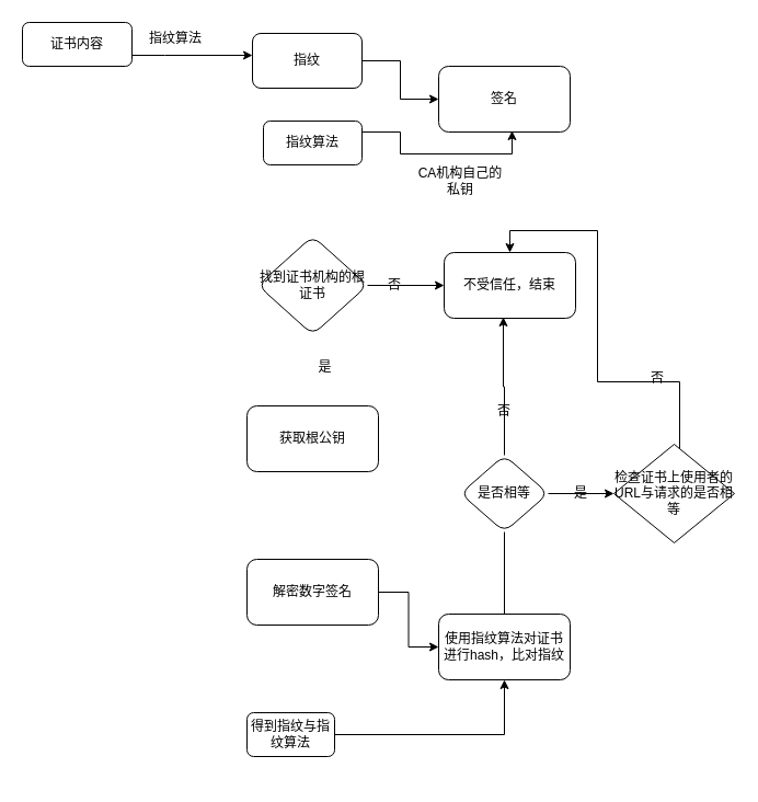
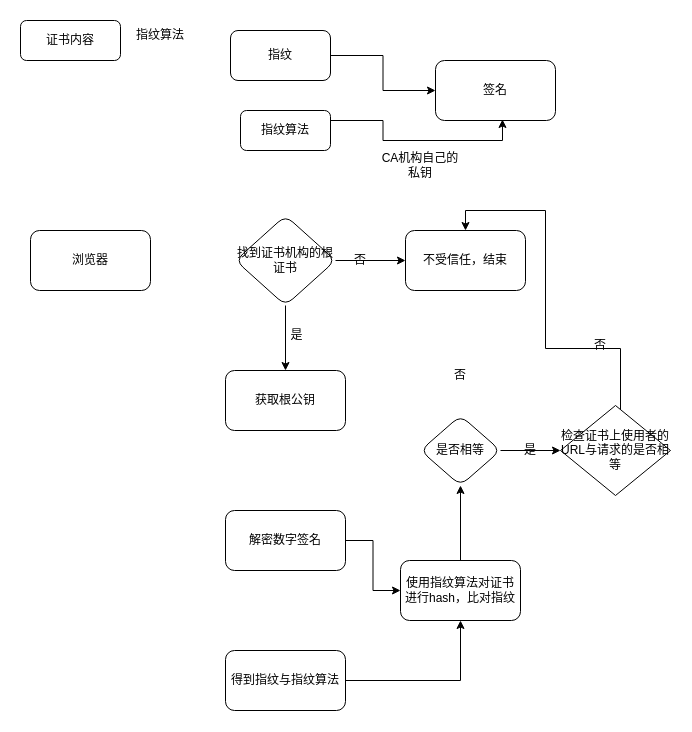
  <mxCell id="0" />
  <mxCell id="1" parent="0" />
- <mxCell id="2" value="" style="edgeStyle=orthogonalEdgeStyle;rounded=0;orthogonalLoop=1;jettySize=auto;html=1;" parent="1" source="3" target="7" edge="1"><mxGeometry relative="1" as="geometry"><Array as="points"><mxPoint x="150" y="50" /><mxPoint x="150" y="50" /></Array></mxGeometry></mxCell>
  <mxCell id="3" value="证书内容" style="rounded=1;whiteSpace=wrap;html=1;fontSize=12;glass=0;strokeWidth=1;shadow=0;" parent="1" vertex="1"><mxGeometry x="20" y="20" width="100" height="40" as="geometry" /></mxCell>
  <mxCell id="4" style="edgeStyle=orthogonalEdgeStyle;rounded=0;orthogonalLoop=1;jettySize=auto;html=1;exitX=1;exitY=0.25;exitDx=0;exitDy=0;entryX=0.558;entryY=0.983;entryDx=0;entryDy=0;entryPerimeter=0;" parent="1" source="5" target="9" edge="1"><mxGeometry relative="1" as="geometry" /></mxCell>
  <mxCell id="5" value="指纹算法" style="rounded=1;whiteSpace=wrap;html=1;fontSize=12;glass=0;strokeWidth=1;shadow=0;" parent="1" vertex="1"><mxGeometry x="240" y="110" width="90" height="40" as="geometry" /></mxCell>
  <mxCell id="6" style="edgeStyle=orthogonalEdgeStyle;rounded=0;orthogonalLoop=1;jettySize=auto;html=1;exitX=1;exitY=0.5;exitDx=0;exitDy=0;" parent="1" source="7" target="9" edge="1"><mxGeometry relative="1" as="geometry" /></mxCell>
  <mxCell id="7" value="指纹" style="whiteSpace=wrap;html=1;rounded=1;glass=0;strokeWidth=1;shadow=0;" parent="1" vertex="1"><mxGeometry x="230" y="30" width="100" height="50" as="geometry" /></mxCell>
  <mxCell id="8" value="指纹算法" style="text;html=1;strokeColor=none;fillColor=none;align=center;verticalAlign=middle;whiteSpace=wrap;rounded=0;" parent="1" vertex="1"><mxGeometry x="130" y="20" width="60" height="30" as="geometry" /></mxCell>
- <mxCell id="9" value="签名" style="rounded=1;whiteSpace=wrap;html=1;" parent="1" vertex="1"><mxGeometry x="400" y="60" width="120" height="60" as="geometry" /></mxCell>
+ <mxCell id="9" value="签名" style="rounded=1;whiteSpace=wrap;html=1;" parent="1" vertex="1"><mxGeometry x="435" y="60" width="120" height="60" as="geometry" /></mxCell>
  <mxCell id="10" value="CA机构自己的私钥" style="text;html=1;strokeColor=none;fillColor=none;align=center;verticalAlign=middle;whiteSpace=wrap;rounded=0;" parent="1" vertex="1"><mxGeometry x="380" y="150" width="80" height="30" as="geometry" /></mxCell>
+ <mxCell id="11" value="浏览器" style="rounded=1;whiteSpace=wrap;html=1;" parent="1" vertex="1"><mxGeometry x="30" y="230" width="120" height="60" as="geometry" /></mxCell>
  <mxCell id="12" value="" style="edgeStyle=orthogonalEdgeStyle;rounded=0;orthogonalLoop=1;jettySize=auto;html=1;" parent="1" source="14" target="15" edge="1"><mxGeometry relative="1" as="geometry"><Array as="points"><mxPoint x="360" y="260" /><mxPoint x="360" y="260" /></Array></mxGeometry></mxCell>
+ <mxCell id="13" value="" style="edgeStyle=orthogonalEdgeStyle;rounded=0;orthogonalLoop=1;jettySize=auto;html=1;" parent="1" source="14" target="16" edge="1"><mxGeometry relative="1" as="geometry" /></mxCell>
  <mxCell id="14" value="找到证书机构的根证书" style="rhombus;whiteSpace=wrap;html=1;rounded=1;" parent="1" vertex="1"><mxGeometry x="235" y="215" width="100" height="90" as="geometry" /></mxCell>
  <mxCell id="15" value="不受信任，结束" style="whiteSpace=wrap;html=1;rounded=1;" parent="1" vertex="1"><mxGeometry x="405" y="230" width="120" height="60" as="geometry" /></mxCell>
  <mxCell id="16" value="获取根公钥" style="whiteSpace=wrap;html=1;rounded=1;" parent="1" vertex="1"><mxGeometry x="225" y="370" width="120" height="60" as="geometry" /></mxCell>
  <mxCell id="17" value="" style="edgeStyle=orthogonalEdgeStyle;rounded=0;orthogonalLoop=1;jettySize=auto;html=1;" parent="1" source="18" target="22" edge="1"><mxGeometry relative="1" as="geometry" /></mxCell>
  <mxCell id="18" value="解密数字签名" style="whiteSpace=wrap;html=1;rounded=1;" parent="1" vertex="1"><mxGeometry x="225" y="510" width="120" height="60" as="geometry" /></mxCell>
  <mxCell id="19" value="" style="edgeStyle=orthogonalEdgeStyle;rounded=0;orthogonalLoop=1;jettySize=auto;html=1;" parent="1" source="20" target="22" edge="1"><mxGeometry relative="1" as="geometry" /></mxCell>
- <mxCell id="20" value="得到指纹与指纹算法" style="whiteSpace=wrap;html=1;rounded=1;" parent="1" vertex="1"><mxGeometry x="225" y="650" width="80" height="40" as="geometry" /></mxCell>
- <mxCell id="21" value="" style="edgeStyle=orthogonalEdgeStyle;rounded=0;orthogonalLoop=1;jettySize=auto;html=1;endArrow=none;" parent="1" source="22" target="25" edge="1"><mxGeometry relative="1" as="geometry" /></mxCell>
+ <mxCell id="20" value="得到指纹与指纹算法" style="whiteSpace=wrap;html=1;rounded=1;" parent="1" vertex="1"><mxGeometry x="225" y="650" width="120" height="60" as="geometry" /></mxCell>
+ <mxCell id="21" value="" style="edgeStyle=orthogonalEdgeStyle;rounded=0;orthogonalLoop=1;jettySize=auto;html=1;" parent="1" source="22" target="25" edge="1"><mxGeometry relative="1" as="geometry" /></mxCell>
  <mxCell id="22" value="使用指纹算法对证书进行hash，比对指纹" style="whiteSpace=wrap;html=1;rounded=1;" parent="1" vertex="1"><mxGeometry x="400" y="560" width="120" height="60" as="geometry" /></mxCell>
  <mxCell id="23" value="" style="edgeStyle=orthogonalEdgeStyle;rounded=0;orthogonalLoop=1;jettySize=auto;html=1;" parent="1" source="25" edge="1"><mxGeometry relative="1" as="geometry"><mxPoint x="560" y="450" as="targetPoint" /></mxGeometry></mxCell>
- <mxCell id="24" style="edgeStyle=orthogonalEdgeStyle;rounded=0;orthogonalLoop=1;jettySize=auto;html=1;entryX=0.45;entryY=0.983;entryDx=0;entryDy=0;entryPerimeter=0;" edge="1" parent="1" source="25" target="15"><mxGeometry relative="1" as="geometry" /></mxCell>
  <mxCell id="25" value="是否相等" style="rhombus;whiteSpace=wrap;html=1;rounded=1;" parent="1" vertex="1"><mxGeometry x="420" y="415" width="80" height="70" as="geometry" /></mxCell>
  <mxCell id="26" style="edgeStyle=orthogonalEdgeStyle;rounded=0;orthogonalLoop=1;jettySize=auto;html=1;entryX=0.5;entryY=0;entryDx=0;entryDy=0;" parent="1" source="27" target="15" edge="1"><mxGeometry relative="1" as="geometry"><Array as="points"><mxPoint x="620" y="348" /><mxPoint x="545" y="348" /><mxPoint x="545" y="210" /><mxPoint x="465" y="210" /></Array></mxGeometry></mxCell>
  <mxCell id="27" value="检查证书上使用者的URL与请求的是否相等" style="rhombus;whiteSpace=wrap;html=1;" parent="1" vertex="1"><mxGeometry x="560" y="405" width="110" height="90" as="geometry" /></mxCell>
  <mxCell id="28" value="是" style="text;html=1;strokeColor=none;fillColor=none;align=center;verticalAlign=middle;whiteSpace=wrap;rounded=0;" vertex="1" parent="1"><mxGeometry x="274" y="320" width="45" height="30" as="geometry" /></mxCell>
  <mxCell id="29" value="否" style="text;html=1;strokeColor=none;fillColor=none;align=center;verticalAlign=middle;whiteSpace=wrap;rounded=0;" vertex="1" parent="1"><mxGeometry x="330" y="245" width="60" height="30" as="geometry" /></mxCell>
  <mxCell id="30" value="否" style="text;html=1;strokeColor=none;fillColor=none;align=center;verticalAlign=middle;whiteSpace=wrap;rounded=0;" vertex="1" parent="1"><mxGeometry x="430" y="360" width="60" height="30" as="geometry" /></mxCell>
  <mxCell id="31" value="是" style="text;html=1;strokeColor=none;fillColor=none;align=center;verticalAlign=middle;whiteSpace=wrap;rounded=0;" vertex="1" parent="1"><mxGeometry x="500" y="435" width="60" height="30" as="geometry" /></mxCell>
  <mxCell id="32" value="否" style="text;html=1;strokeColor=none;fillColor=none;align=center;verticalAlign=middle;whiteSpace=wrap;rounded=0;" vertex="1" parent="1"><mxGeometry x="570" y="330" width="60" height="30" as="geometry" /></mxCell>
